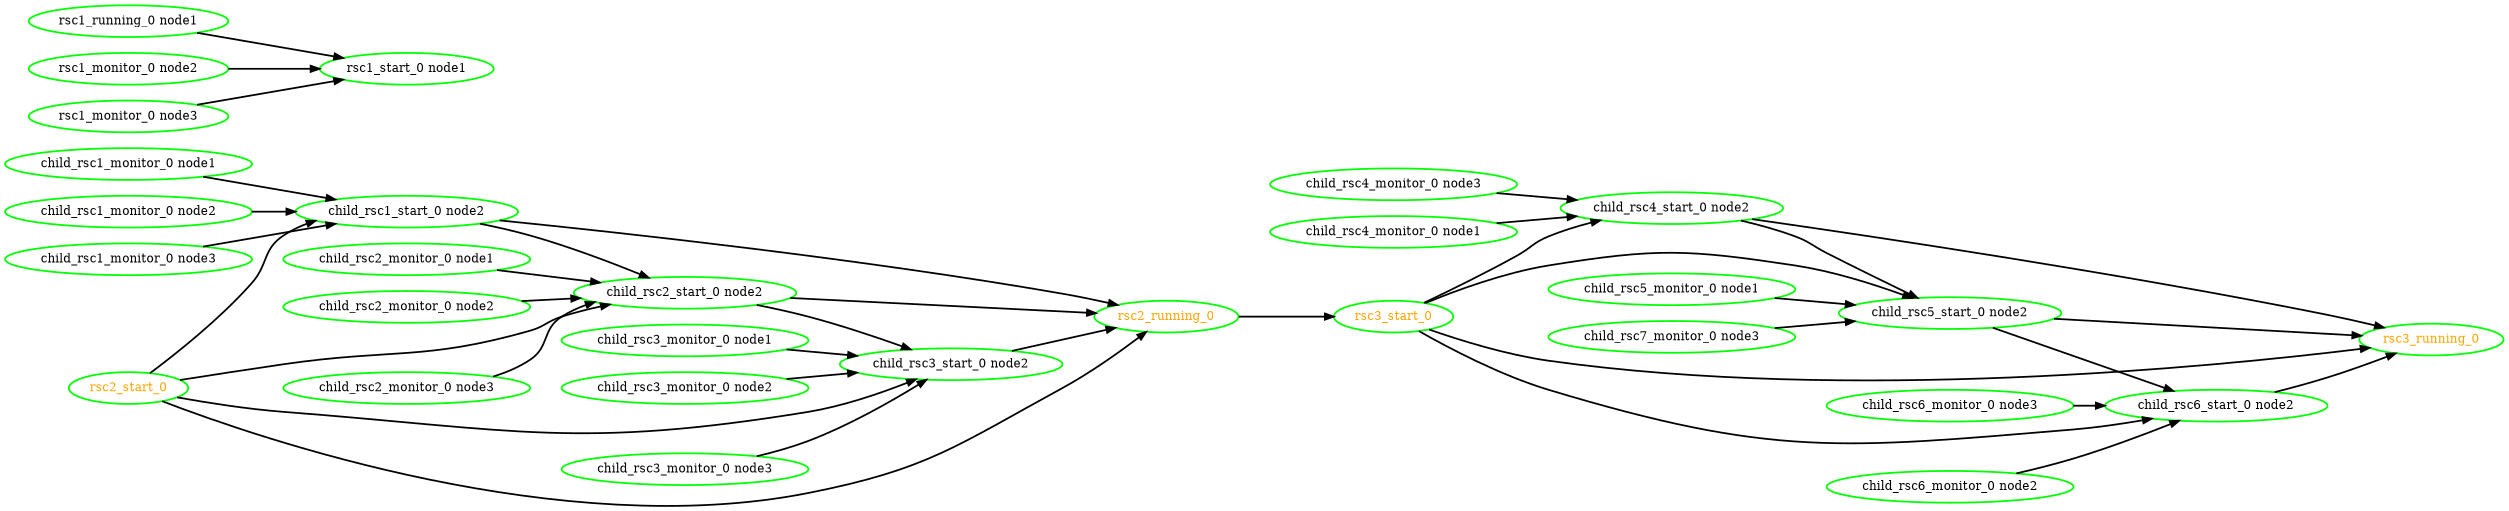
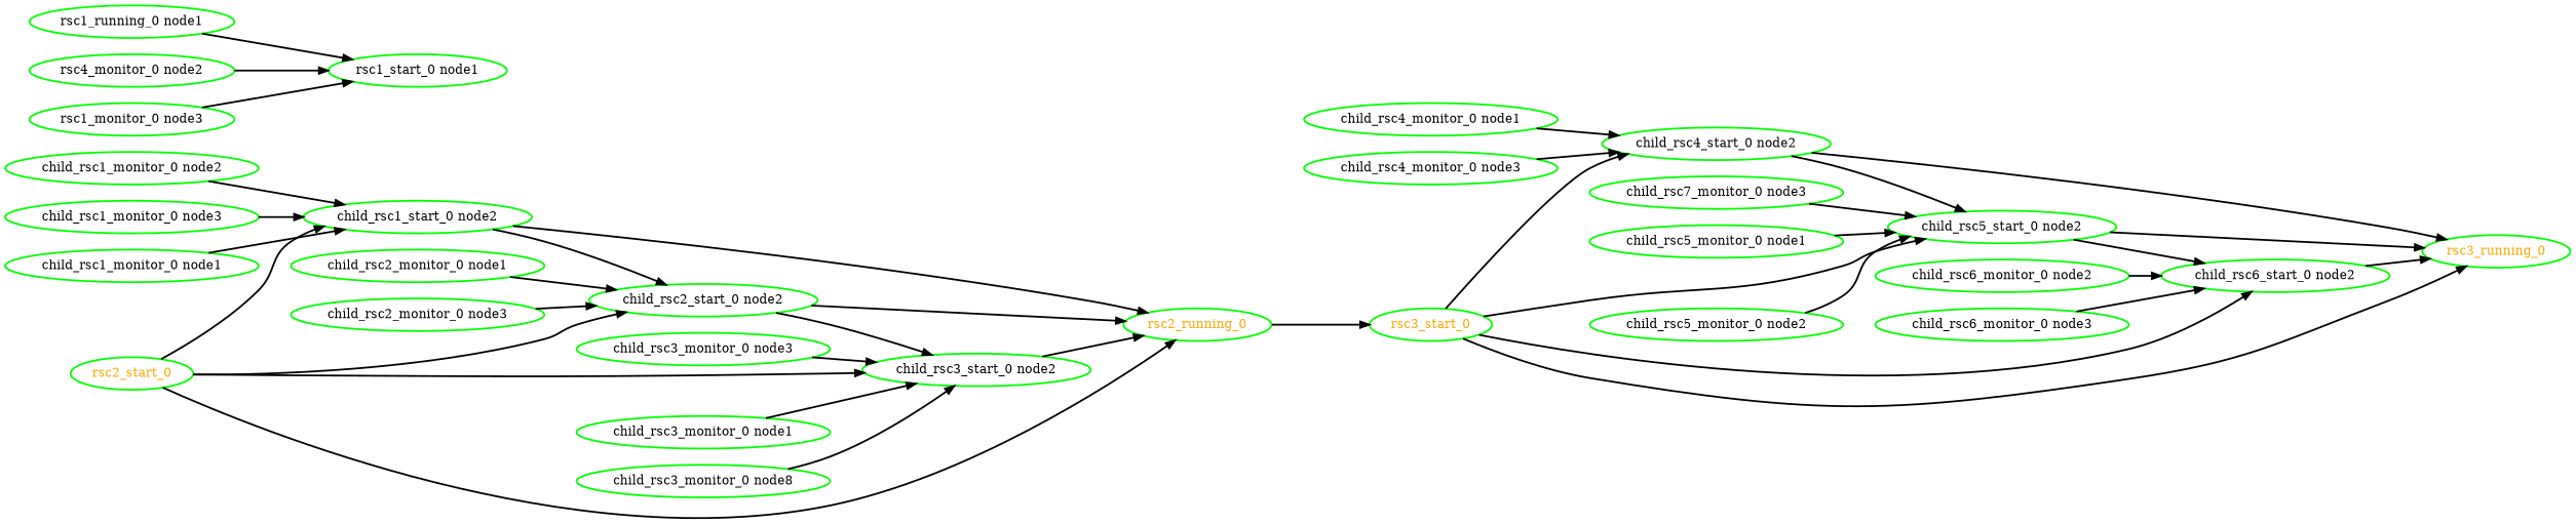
  digraph {
    rankdir=LR
    node [color=green fontcolor=black style=bold]
    edge [style=bold]
    "child_rsc1_monitor_0 node1"
    "child_rsc1_start_0 node2"
    "child_rsc2_start_0 node2"
    rsc2_running_0 [fontcolor=orange]
    "child_rsc3_start_0 node2"
    rsc3_start_0 [fontcolor=orange]
    "child_rsc1_monitor_0 node2"
    "child_rsc1_monitor_0 node3"
    "child_rsc4_start_0 node2"
    "child_rsc5_start_0 node2"
    rsc3_running_0 [fontcolor=orange]
    "child_rsc6_start_0 node2"
    "child_rsc2_monitor_0 node1"
-   "child_rsc2_monitor_0 node2"
    "child_rsc2_monitor_0 node3"
    "child_rsc3_monitor_0 node1"
-   "child_rsc3_monitor_0 node2"
+   "child_rsc3_monitor_0 node2" [label="child_rsc3_monitor_0 node8"]
    "child_rsc3_monitor_0 node3"
    "child_rsc4_monitor_0 node1"
    "child_rsc4_monitor_0 node3"
    "child_rsc5_monitor_0 node1"
+   "child_rsc5_monitor_0 node2"
    n23 [label="child_rsc7_monitor_0 node3"]
    "child_rsc6_monitor_0 node2"
    "child_rsc6_monitor_0 node3"
    n26 [label="rsc1_running_0 node1"]
    "rsc1_start_0 node1"
-   "rsc1_monitor_0 node2"
+   "rsc1_monitor_0 node2" [label="rsc4_monitor_0 node2"]
    "rsc1_monitor_0 node3"
    rsc2_start_0 [fontcolor=orange]
    "child_rsc1_monitor_0 node1" -> "child_rsc1_start_0 node2"
    "child_rsc1_start_0 node2" -> "child_rsc2_start_0 node2"
    "child_rsc1_start_0 node2" -> rsc2_running_0
    "child_rsc2_start_0 node2" -> rsc2_running_0
    "child_rsc2_start_0 node2" -> "child_rsc3_start_0 node2"
    rsc2_running_0 -> rsc3_start_0
    "child_rsc3_start_0 node2" -> rsc2_running_0
    rsc3_start_0 -> "child_rsc4_start_0 node2"
    rsc3_start_0 -> "child_rsc5_start_0 node2"
    rsc3_start_0 -> rsc3_running_0
    rsc3_start_0 -> "child_rsc6_start_0 node2"
    "child_rsc1_monitor_0 node2" -> "child_rsc1_start_0 node2"
    "child_rsc1_monitor_0 node3" -> "child_rsc1_start_0 node2"
    "child_rsc4_start_0 node2" -> "child_rsc5_start_0 node2"
    "child_rsc4_start_0 node2" -> rsc3_running_0
    "child_rsc5_start_0 node2" -> rsc3_running_0
    "child_rsc5_start_0 node2" -> "child_rsc6_start_0 node2"
    "child_rsc6_start_0 node2" -> rsc3_running_0
    "child_rsc2_monitor_0 node1" -> "child_rsc2_start_0 node2"
-   "child_rsc2_monitor_0 node2" -> "child_rsc2_start_0 node2"
    "child_rsc2_monitor_0 node3" -> "child_rsc2_start_0 node2"
    "child_rsc3_monitor_0 node1" -> "child_rsc3_start_0 node2"
    "child_rsc3_monitor_0 node2" -> "child_rsc3_start_0 node2"
    "child_rsc3_monitor_0 node3" -> "child_rsc3_start_0 node2"
    "child_rsc4_monitor_0 node1" -> "child_rsc4_start_0 node2"
    "child_rsc4_monitor_0 node3" -> "child_rsc4_start_0 node2"
    "child_rsc5_monitor_0 node1" -> "child_rsc5_start_0 node2"
+   "child_rsc5_monitor_0 node2" -> "child_rsc5_start_0 node2"
    n23 -> "child_rsc5_start_0 node2"
    "child_rsc6_monitor_0 node2" -> "child_rsc6_start_0 node2"
    "child_rsc6_monitor_0 node3" -> "child_rsc6_start_0 node2"
    n26 -> "rsc1_start_0 node1"
    "rsc1_monitor_0 node2" -> "rsc1_start_0 node1"
    "rsc1_monitor_0 node3" -> "rsc1_start_0 node1"
    rsc2_start_0 -> "child_rsc1_start_0 node2"
    rsc2_start_0 -> "child_rsc2_start_0 node2"
    rsc2_start_0 -> rsc2_running_0
    rsc2_start_0 -> "child_rsc3_start_0 node2"
  }
